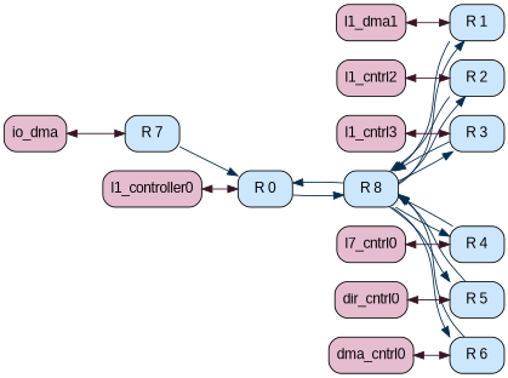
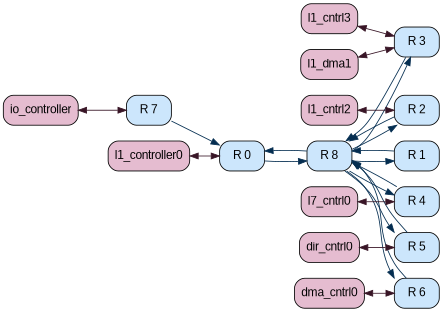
  graph {
    rankdir=LR
    node [color="#000000" fillcolor="#cce6fc" fontcolor="#000000" fontname=Arial fontsize=14 shape=Mrecord style="rounded, filled"]
    edge [color="#042d50" dir=forward weight=0.5]
    n1 [label="R 0"]
    n2 [label="R 8"]
    n3 [label="R 1"]
    n4 [label="R 2"]
    n5 [label="R 3"]
    n6 [label="R 4"]
    n7 [label="R 5"]
    n8 [label="R 6"]
    n9 [label="R 7"]
    n10 [fillcolor="#e5bcd0" label=l1_controller0]
    n11 [fillcolor="#e5bcd0" label=l1_dma1]
    n12 [fillcolor="#e5bcd0" label=l1_cntrl2]
    n13 [fillcolor="#e5bcd0" label=l1_cntrl3]
    n14 [fillcolor="#e5bcd0" label=l7_cntrl0]
    n15 [fillcolor="#e5bcd0" label=dir_cntrl0]
    n16 [fillcolor="#e5bcd0" label=dma_cntrl0]
-   n17 [fillcolor="#e5bcd0" label=io_dma]
+   n17 [fillcolor="#e5bcd0" label=io_controller]
    n1 -- n2
    n2 -- n1
    n2 -- n3
    n2 -- n4
    n2 -- n5
    n2 -- n6
    n2 -- n7
    n2 -- n8
    n3 -- n2
    n4 -- n2
    n5 -- n2
    n6 -- n2
    n7 -- n2
    n8 -- n2
    n9 -- n1
    n10 -- n1 [color="#381526" dir=both weight=1.0]
-   n11 -- n3 [color="#381526" dir=both weight=1.0]
+   n11 -- n5 [color="#381526" dir=both weight=1.0]
    n12 -- n4 [color="#381526" dir=both weight=1.0]
    n13 -- n5 [color="#381526" dir=both weight=1.0]
    n14 -- n6 [color="#381526" dir=both weight=1.0]
    n15 -- n7 [color="#381526" dir=both weight=1.0]
    n16 -- n8 [color="#381526" dir=both weight=1.0]
    n17 -- n9 [color="#381526" dir=both weight=1.0]
  }
